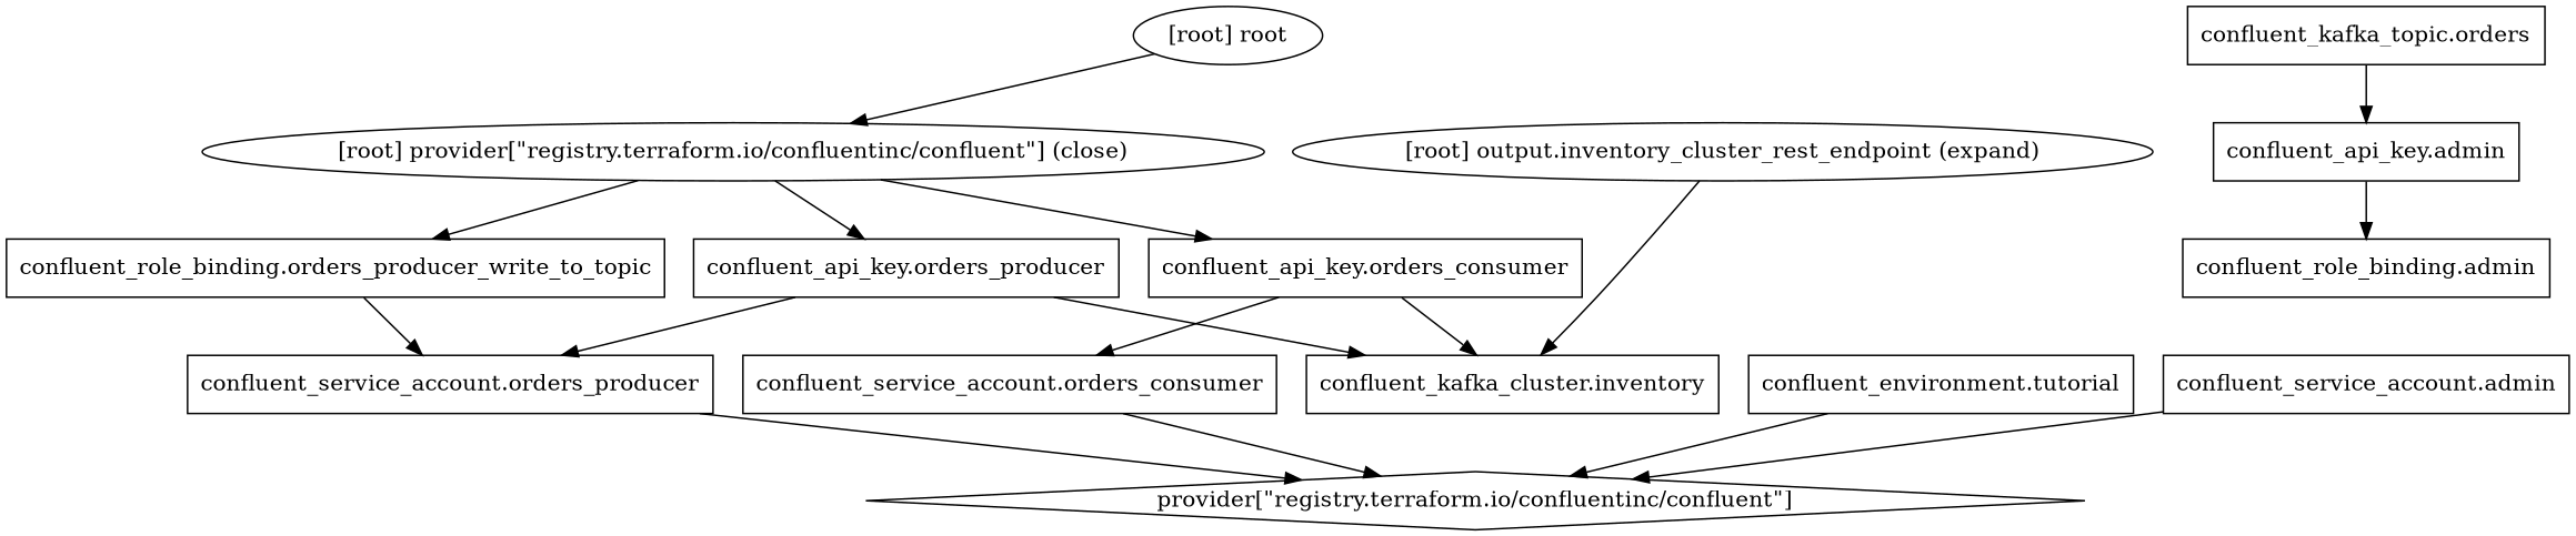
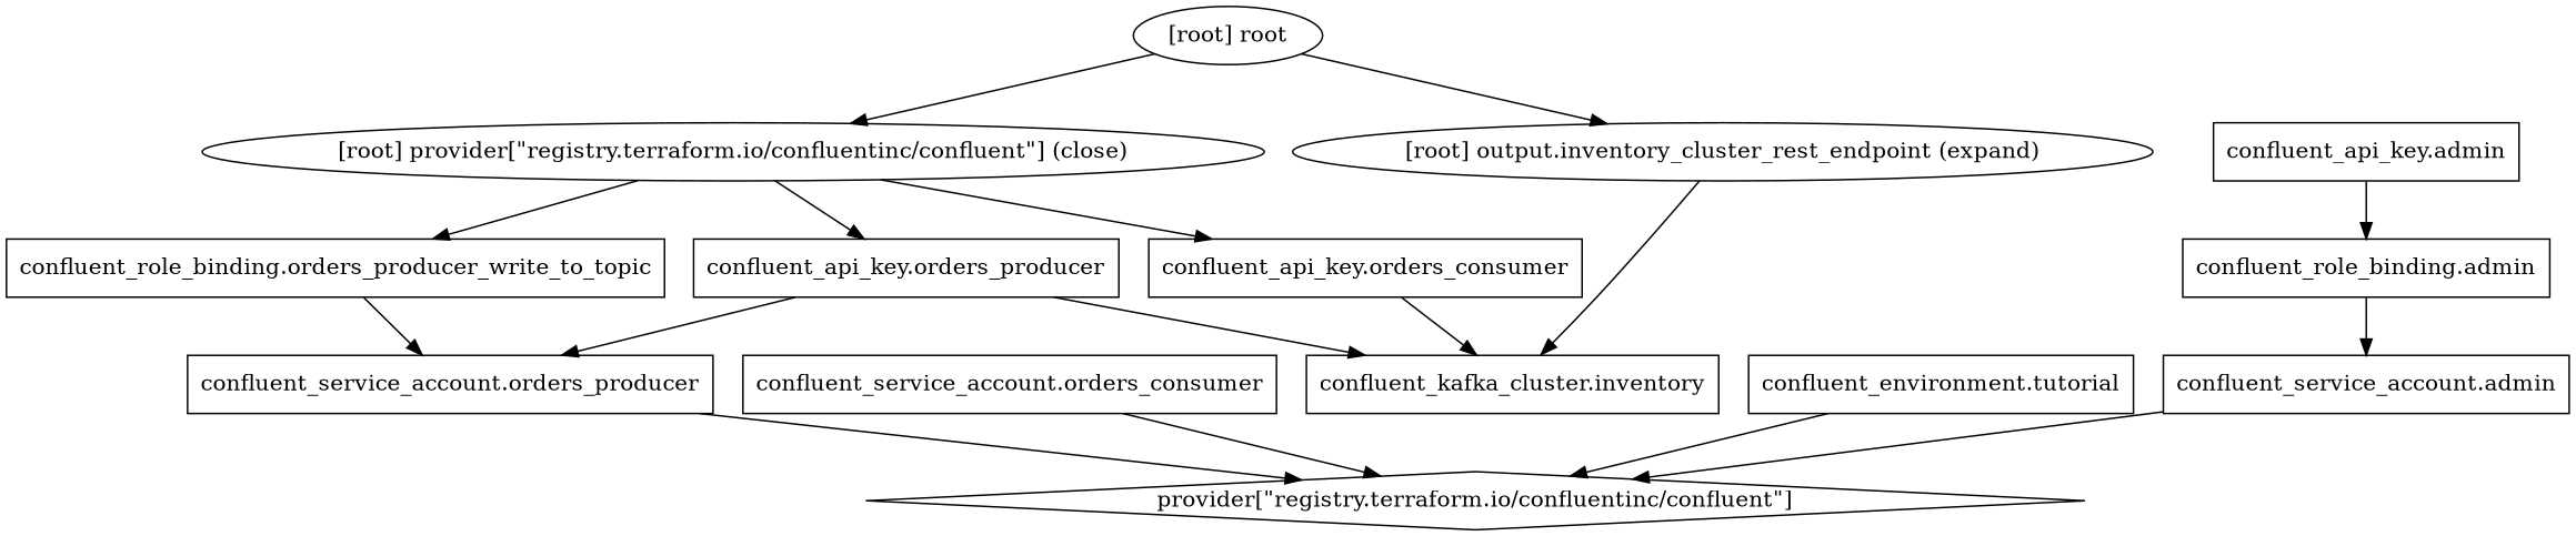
  digraph {
    compound=true
    newrank=true
    node [shape=box]
    n1 [label="confluent_api_key.admin"]
    n2 [label="confluent_role_binding.admin"]
    n3 [label="confluent_api_key.orders_consumer"]
    n4 [label="confluent_kafka_cluster.inventory"]
    n5 [label="confluent_service_account.orders_consumer"]
    n6 [label="confluent_api_key.orders_producer"]
    n7 [label="confluent_service_account.orders_producer"]
    n8 [label="confluent_environment.tutorial"]
    n9 [label="provider[\"registry.terraform.io/confluentinc/confluent\"]" shape=diamond]
-   n10 [label="confluent_kafka_topic.orders"]
    n11 [label="confluent_service_account.admin"]
    n12 [label="confluent_role_binding.orders_producer_write_to_topic"]
    "[root] output.inventory_cluster_rest_endpoint (expand)" [shape=""]
    "[root] provider[\"registry.terraform.io/confluentinc/confluent\"] (close)" [shape=""]
    "[root] root" [shape=""]
    subgraph sub_1 {
      n1
      n2
      n3
      n4
      n5
      n6
      n7
      n8
      n9
-     n10
      n11
      n12
      "[root] output.inventory_cluster_rest_endpoint (expand)"
      "[root] provider[\"registry.terraform.io/confluentinc/confluent\"] (close)"
      "[root] root"
    }
    n1 -> n2
+   n2 -> n11
    n3 -> n4
-   n3 -> n5
    n5 -> n9
    n6 -> n4
    n6 -> n7
    n7 -> n9
    n8 -> n9
-   n10 -> n1
    n11 -> n9
    n12 -> n7
    "[root] output.inventory_cluster_rest_endpoint (expand)" -> n4
    "[root] provider[\"registry.terraform.io/confluentinc/confluent\"] (close)" -> n3
    "[root] provider[\"registry.terraform.io/confluentinc/confluent\"] (close)" -> n6
    "[root] provider[\"registry.terraform.io/confluentinc/confluent\"] (close)" -> n12
+   "[root] root" -> "[root] output.inventory_cluster_rest_endpoint (expand)"
    "[root] root" -> "[root] provider[\"registry.terraform.io/confluentinc/confluent\"] (close)"
  }
